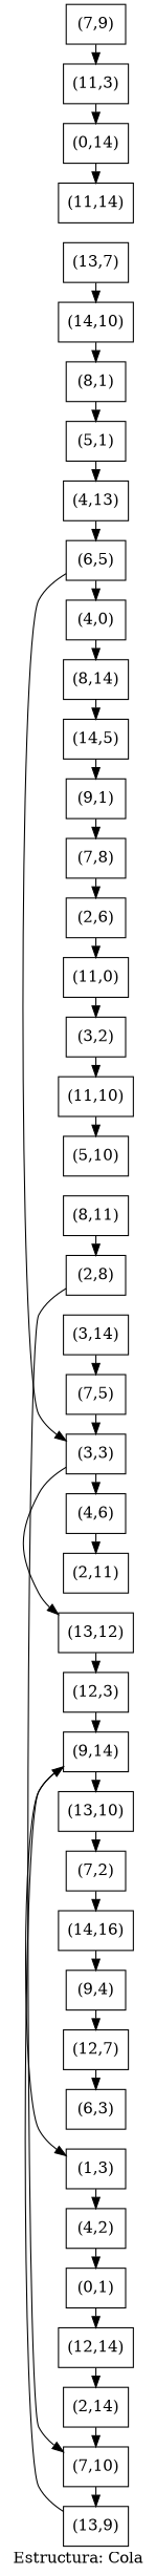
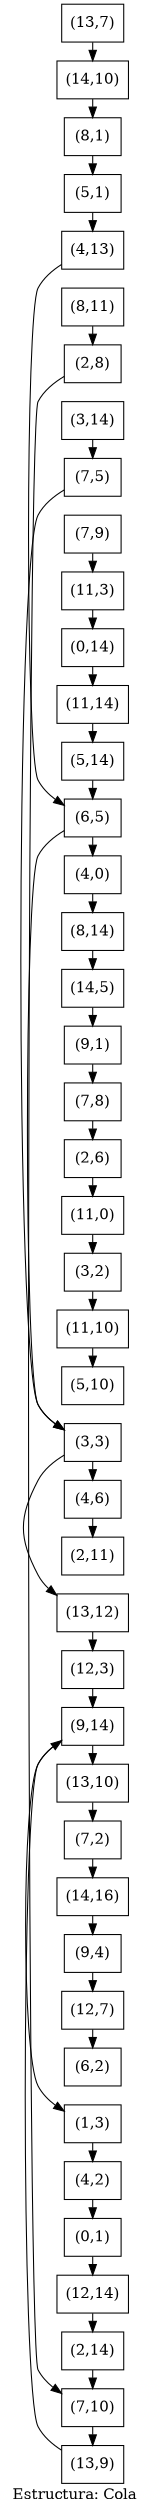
  digraph {
    label="Estructura: Cola"
    rankdir=LR
    node [shape=box]
    n1 [label="(13,7)"]
    n2 [label="(14,10)"]
    n3 [label="(8,1)"]
    n4 [label="(5,1)"]
    n5 [label="(4,13)"]
    n6 [label="(6,5)"]
    n7 [label="(3,3)"]
    n8 [label="(4,0)"]
    n9 [label="(13,12)"]
    n10 [label="(4,6)"]
    n11 [label="(12,3)"]
    n12 [label="(9,14)"]
    n13 [label="(1,3)"]
    n14 [label="(13,10)"]
    n15 [label="(4,2)"]
    n16 [label="(0,1)"]
    n17 [label="(12,14)"]
    n18 [label="(2,14)"]
    n19 [label="(8,11)"]
    n20 [label="(2,8)"]
    n21 [label="(7,10)"]
    n22 [label="(13,9)"]
    n23 [label="(7,2)"]
    n24 [label="(14,16)"]
    n25 [label="(9,4)"]
    n26 [label="(12,7)"]
-   n27 [label="(6,3)"]
+   n27 [label="(6,2)"]
    n28 [label="(7,9)"]
    n29 [label="(11,3)"]
    n30 [label="(0,14)"]
    n31 [label="(11,14)"]
+   n32 [label="(5,14)"]
    n33 [label="(8,14)"]
    n34 [label="(14,5)"]
    n35 [label="(9,1)"]
    n36 [label="(7,8)"]
    n37 [label="(2,6)"]
    n38 [label="(11,0)"]
    n39 [label="(3,2)"]
    n40 [label="(11,10)"]
    n41 [label="(5,10)"]
    n42 [label="(3,14)"]
    n43 [label="(7,5)"]
    n44 [label="(2,11)"]
    subgraph sub_1 {
      rank=same
      n1
      n2
      n3
      n4
      n5
      n6
      n7
      n8
      n9
      n10
      n11
      n12
      n13
      n14
      n15
      n16
      n17
      n18
      n19
      n20
      n21
      n22
      n23
      n24
      n25
      n26
      n27
      n28
      n29
      n30
      n31
+     n32
      n33
      n34
      n35
      n36
      n37
      n38
      n39
      n40
      n41
      n42
      n43
      n44
    }
    n1 -> n2
    n2 -> n3
    n3 -> n4
    n4 -> n5
    n5 -> n6
    n6 -> n7
    n6 -> n8
    n7 -> n9
    n7 -> n10
    n8 -> n33
    n9 -> n11
    n10 -> n44
    n11 -> n12
    n12 -> n13
    n12 -> n14
    n13 -> n15
    n14 -> n23
    n15 -> n16
    n16 -> n17
    n17 -> n18
    n18 -> n21
    n19 -> n20
    n20 -> n21
    n21 -> n22
    n22 -> n12
    n23 -> n24
    n24 -> n25
    n25 -> n26
    n26 -> n27
    n28 -> n29
    n29 -> n30
    n30 -> n31
+   n31 -> n32
+   n32 -> n6
    n33 -> n34
    n34 -> n35
    n35 -> n36
    n36 -> n37
    n37 -> n38
    n38 -> n39
    n39 -> n40
    n40 -> n41
    n42 -> n43
    n43 -> n7
  }
